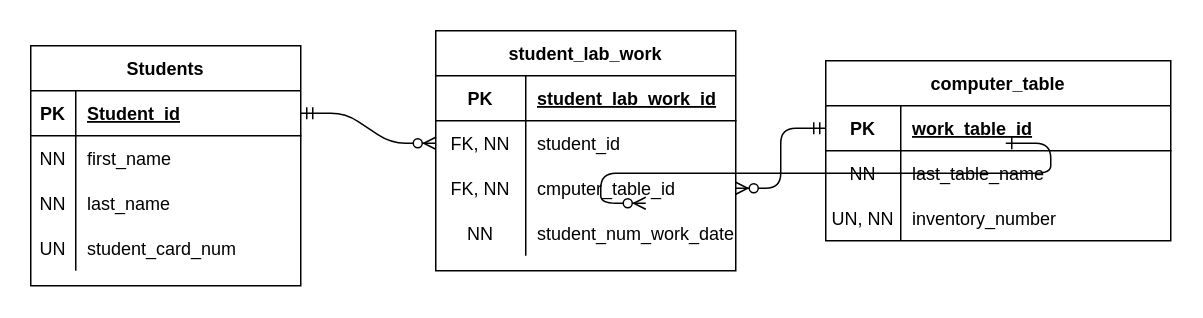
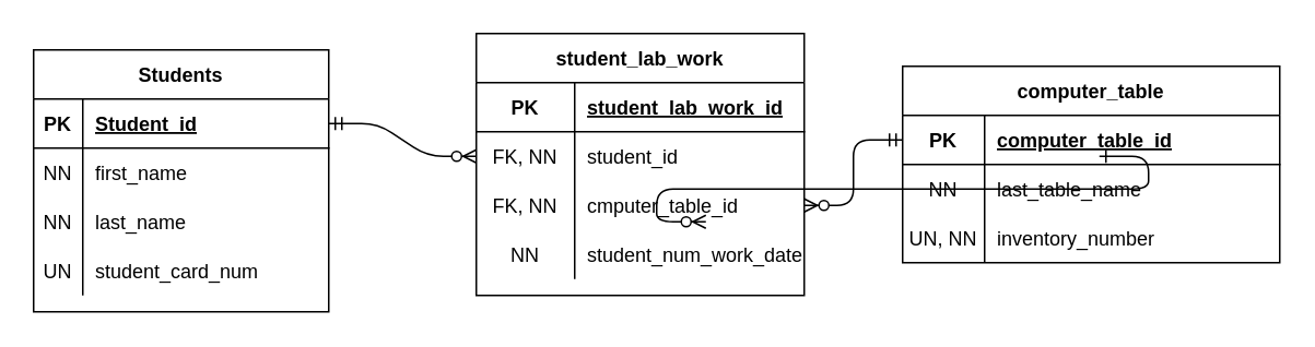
  <mxCell id="0" />
  <mxCell id="1" parent="0" />
  <mxCell id="2" value="" style="edgeStyle=entityRelationEdgeStyle;endArrow=ERzeroToMany;startArrow=ERone;endFill=1;startFill=0;" parent="1" edge="1"><mxGeometry width="100" height="100" relative="1" as="geometry"><mxPoint x="670" y="95" as="sourcePoint" /><mxPoint x="430" y="135" as="targetPoint" /></mxGeometry></mxCell>
  <mxCell id="3" value="Students" style="shape=table;startSize=30;container=1;collapsible=1;childLayout=tableLayout;fixedRows=1;rowLines=0;fontStyle=1;align=center;resizeLast=1;" vertex="1" parent="1"><mxGeometry x="20" y="30" width="180" height="160" as="geometry" /></mxCell>
  <mxCell id="4" value="" style="shape=partialRectangle;collapsible=0;dropTarget=0;pointerEvents=0;fillColor=none;top=0;left=0;bottom=1;right=0;points=[[0,0.5],[1,0.5]];portConstraint=eastwest;" vertex="1" parent="3"><mxGeometry y="30" width="180" height="30" as="geometry" /></mxCell>
  <mxCell id="5" value="PK" style="shape=partialRectangle;connectable=0;fillColor=none;top=0;left=0;bottom=0;right=0;fontStyle=1;overflow=hidden;" vertex="1" parent="4"><mxGeometry width="30" height="30" as="geometry" /></mxCell>
  <mxCell id="6" value="Student_id" style="shape=partialRectangle;connectable=0;fillColor=none;top=0;left=0;bottom=0;right=0;align=left;spacingLeft=6;fontStyle=5;overflow=hidden;" vertex="1" parent="4"><mxGeometry x="30" width="150" height="30" as="geometry" /></mxCell>
  <mxCell id="7" value="" style="shape=partialRectangle;collapsible=0;dropTarget=0;pointerEvents=0;fillColor=none;top=0;left=0;bottom=0;right=0;points=[[0,0.5],[1,0.5]];portConstraint=eastwest;" vertex="1" parent="3"><mxGeometry y="60" width="180" height="30" as="geometry" /></mxCell>
  <mxCell id="8" value="NN" style="shape=partialRectangle;connectable=0;fillColor=none;top=0;left=0;bottom=0;right=0;editable=1;overflow=hidden;" vertex="1" parent="7"><mxGeometry width="30" height="30" as="geometry" /></mxCell>
  <mxCell id="9" value="first_name" style="shape=partialRectangle;connectable=0;fillColor=none;top=0;left=0;bottom=0;right=0;align=left;spacingLeft=6;overflow=hidden;" vertex="1" parent="7"><mxGeometry x="30" width="150" height="30" as="geometry" /></mxCell>
  <mxCell id="10" value="" style="shape=partialRectangle;collapsible=0;dropTarget=0;pointerEvents=0;fillColor=none;top=0;left=0;bottom=0;right=0;points=[[0,0.5],[1,0.5]];portConstraint=eastwest;" vertex="1" parent="3"><mxGeometry y="90" width="180" height="30" as="geometry" /></mxCell>
  <mxCell id="11" value="NN" style="shape=partialRectangle;connectable=0;fillColor=none;top=0;left=0;bottom=0;right=0;editable=1;overflow=hidden;" vertex="1" parent="10"><mxGeometry width="30" height="30" as="geometry" /></mxCell>
  <mxCell id="12" value="last_name" style="shape=partialRectangle;connectable=0;fillColor=none;top=0;left=0;bottom=0;right=0;align=left;spacingLeft=6;overflow=hidden;" vertex="1" parent="10"><mxGeometry x="30" width="150" height="30" as="geometry" /></mxCell>
  <mxCell id="13" value="" style="shape=partialRectangle;collapsible=0;dropTarget=0;pointerEvents=0;fillColor=none;top=0;left=0;bottom=0;right=0;points=[[0,0.5],[1,0.5]];portConstraint=eastwest;" vertex="1" parent="3"><mxGeometry y="120" width="180" height="30" as="geometry" /></mxCell>
  <mxCell id="14" value="UN" style="shape=partialRectangle;connectable=0;fillColor=none;top=0;left=0;bottom=0;right=0;editable=1;overflow=hidden;" vertex="1" parent="13"><mxGeometry width="30" height="30" as="geometry" /></mxCell>
  <mxCell id="15" value="student_card_num" style="shape=partialRectangle;connectable=0;fillColor=none;top=0;left=0;bottom=0;right=0;align=left;spacingLeft=6;overflow=hidden;" vertex="1" parent="13"><mxGeometry x="30" width="150" height="30" as="geometry" /></mxCell>
  <mxCell id="16" value="computer_table" style="shape=table;startSize=30;container=1;collapsible=1;childLayout=tableLayout;fixedRows=1;rowLines=0;fontStyle=1;align=center;resizeLast=1;" vertex="1" parent="1"><mxGeometry x="550" y="40" width="230" height="120" as="geometry" /></mxCell>
  <mxCell id="17" value="" style="shape=partialRectangle;collapsible=0;dropTarget=0;pointerEvents=0;fillColor=none;top=0;left=0;bottom=1;right=0;points=[[0,0.5],[1,0.5]];portConstraint=eastwest;" vertex="1" parent="16"><mxGeometry y="30" width="230" height="30" as="geometry" /></mxCell>
  <mxCell id="18" value="PK" style="shape=partialRectangle;connectable=0;fillColor=none;top=0;left=0;bottom=0;right=0;fontStyle=1;overflow=hidden;" vertex="1" parent="17"><mxGeometry width="50" height="30" as="geometry" /></mxCell>
- <mxCell id="19" value="work_table_id" style="shape=partialRectangle;connectable=0;fillColor=none;top=0;left=0;bottom=0;right=0;align=left;spacingLeft=6;fontStyle=5;overflow=hidden;" vertex="1" parent="17"><mxGeometry x="50" width="180" height="30" as="geometry" /></mxCell>
+ <mxCell id="19" value="computer_table_id" style="shape=partialRectangle;connectable=0;fillColor=none;top=0;left=0;bottom=0;right=0;align=left;spacingLeft=6;fontStyle=5;overflow=hidden;" vertex="1" parent="17"><mxGeometry x="50" width="180" height="30" as="geometry" /></mxCell>
  <mxCell id="20" value="" style="shape=partialRectangle;collapsible=0;dropTarget=0;pointerEvents=0;fillColor=none;top=0;left=0;bottom=0;right=0;points=[[0,0.5],[1,0.5]];portConstraint=eastwest;" vertex="1" parent="16"><mxGeometry y="60" width="230" height="30" as="geometry" /></mxCell>
  <mxCell id="21" value="NN" style="shape=partialRectangle;connectable=0;fillColor=none;top=0;left=0;bottom=0;right=0;editable=1;overflow=hidden;" vertex="1" parent="20"><mxGeometry width="50" height="30" as="geometry" /></mxCell>
  <mxCell id="22" value="last_table_name" style="shape=partialRectangle;connectable=0;fillColor=none;top=0;left=0;bottom=0;right=0;align=left;spacingLeft=6;overflow=hidden;" vertex="1" parent="20"><mxGeometry x="50" width="180" height="30" as="geometry" /></mxCell>
  <mxCell id="23" value="" style="shape=partialRectangle;collapsible=0;dropTarget=0;pointerEvents=0;fillColor=none;top=0;left=0;bottom=0;right=0;points=[[0,0.5],[1,0.5]];portConstraint=eastwest;" vertex="1" parent="16"><mxGeometry y="90" width="230" height="30" as="geometry" /></mxCell>
  <mxCell id="24" value="UN, NN" style="shape=partialRectangle;connectable=0;fillColor=none;top=0;left=0;bottom=0;right=0;editable=1;overflow=hidden;" vertex="1" parent="23"><mxGeometry width="50" height="30" as="geometry" /></mxCell>
  <mxCell id="25" value="inventory_number" style="shape=partialRectangle;connectable=0;fillColor=none;top=0;left=0;bottom=0;right=0;align=left;spacingLeft=6;overflow=hidden;" vertex="1" parent="23"><mxGeometry x="50" width="180" height="30" as="geometry" /></mxCell>
  <mxCell id="26" value="" style="edgeStyle=entityRelationEdgeStyle;fontSize=12;html=1;endArrow=ERzeroToMany;startArrow=ERmandOne;exitX=1;exitY=0.5;exitDx=0;exitDy=0;entryX=0;entryY=0.5;entryDx=0;entryDy=0;" edge="1" parent="1" source="4" target="32"><mxGeometry width="100" height="100" relative="1" as="geometry"><mxPoint x="340" y="470" as="sourcePoint" /><mxPoint x="300" y="105" as="targetPoint" /></mxGeometry></mxCell>
  <mxCell id="27" value="" style="edgeStyle=entityRelationEdgeStyle;fontSize=12;html=1;endArrow=ERzeroToMany;startArrow=ERmandOne;exitX=0;exitY=0.5;exitDx=0;exitDy=0;entryX=1;entryY=0.5;entryDx=0;entryDy=0;" edge="1" parent="1" source="17" target="35"><mxGeometry width="100" height="100" relative="1" as="geometry"><mxPoint x="210" y="85" as="sourcePoint" /><mxPoint x="480" y="135" as="targetPoint" /></mxGeometry></mxCell>
  <mxCell id="28" value="student_lab_work" style="shape=table;startSize=30;container=1;collapsible=1;childLayout=tableLayout;fixedRows=1;rowLines=0;fontStyle=1;align=center;resizeLast=1;verticalAlign=middle;" vertex="1" parent="1"><mxGeometry x="290" y="20" width="200" height="160" as="geometry"><mxRectangle x="330" y="410" width="130" height="30" as="alternateBounds" /></mxGeometry></mxCell>
  <mxCell id="29" value="" style="shape=partialRectangle;collapsible=0;dropTarget=0;pointerEvents=0;fillColor=none;top=0;left=0;bottom=1;right=0;points=[[0,0.5],[1,0.5]];portConstraint=eastwest;" vertex="1" parent="28"><mxGeometry y="30" width="200" height="30" as="geometry" /></mxCell>
  <mxCell id="30" value="PK" style="shape=partialRectangle;connectable=0;fillColor=none;top=0;left=0;bottom=0;right=0;fontStyle=1;overflow=hidden;" vertex="1" parent="29"><mxGeometry width="60" height="30" as="geometry" /></mxCell>
  <mxCell id="31" value="student_lab_work_id" style="shape=partialRectangle;connectable=0;fillColor=none;top=0;left=0;bottom=0;right=0;align=left;spacingLeft=6;fontStyle=5;overflow=hidden;" vertex="1" parent="29"><mxGeometry x="60" width="140" height="30" as="geometry" /></mxCell>
  <mxCell id="32" value="" style="shape=partialRectangle;collapsible=0;dropTarget=0;pointerEvents=0;fillColor=none;top=0;left=0;bottom=0;right=0;points=[[0,0.5],[1,0.5]];portConstraint=eastwest;" vertex="1" parent="28"><mxGeometry y="60" width="200" height="30" as="geometry" /></mxCell>
  <mxCell id="33" value="FK, NN" style="shape=partialRectangle;connectable=0;fillColor=none;top=0;left=0;bottom=0;right=0;editable=1;overflow=hidden;" vertex="1" parent="32"><mxGeometry width="60" height="30" as="geometry" /></mxCell>
  <mxCell id="34" value="student_id" style="shape=partialRectangle;connectable=0;fillColor=none;top=0;left=0;bottom=0;right=0;align=left;spacingLeft=6;overflow=hidden;" vertex="1" parent="32"><mxGeometry x="60" width="140" height="30" as="geometry" /></mxCell>
  <mxCell id="35" value="" style="shape=partialRectangle;collapsible=0;dropTarget=0;pointerEvents=0;fillColor=none;top=0;left=0;bottom=0;right=0;points=[[0,0.5],[1,0.5]];portConstraint=eastwest;" vertex="1" parent="28"><mxGeometry y="90" width="200" height="30" as="geometry" /></mxCell>
  <mxCell id="36" value="FK, NN" style="shape=partialRectangle;connectable=0;fillColor=none;top=0;left=0;bottom=0;right=0;editable=1;overflow=hidden;" vertex="1" parent="35"><mxGeometry width="60" height="30" as="geometry" /></mxCell>
  <mxCell id="37" value="cmputer_table_id" style="shape=partialRectangle;connectable=0;fillColor=none;top=0;left=0;bottom=0;right=0;align=left;spacingLeft=6;overflow=hidden;" vertex="1" parent="35"><mxGeometry x="60" width="140" height="30" as="geometry" /></mxCell>
  <mxCell id="38" value="" style="shape=partialRectangle;collapsible=0;dropTarget=0;pointerEvents=0;fillColor=none;top=0;left=0;bottom=0;right=0;points=[[0,0.5],[1,0.5]];portConstraint=eastwest;" vertex="1" parent="28"><mxGeometry y="120" width="200" height="30" as="geometry" /></mxCell>
  <mxCell id="39" value="NN" style="shape=partialRectangle;connectable=0;fillColor=none;top=0;left=0;bottom=0;right=0;fontStyle=0;overflow=hidden;" vertex="1" parent="38"><mxGeometry width="60" height="30" as="geometry" /></mxCell>
  <mxCell id="40" value="student_num_work_date" style="shape=partialRectangle;connectable=0;fillColor=none;top=0;left=0;bottom=0;right=0;align=left;spacingLeft=6;fontStyle=0;overflow=hidden;" vertex="1" parent="38"><mxGeometry x="60" width="140" height="30" as="geometry" /></mxCell>
